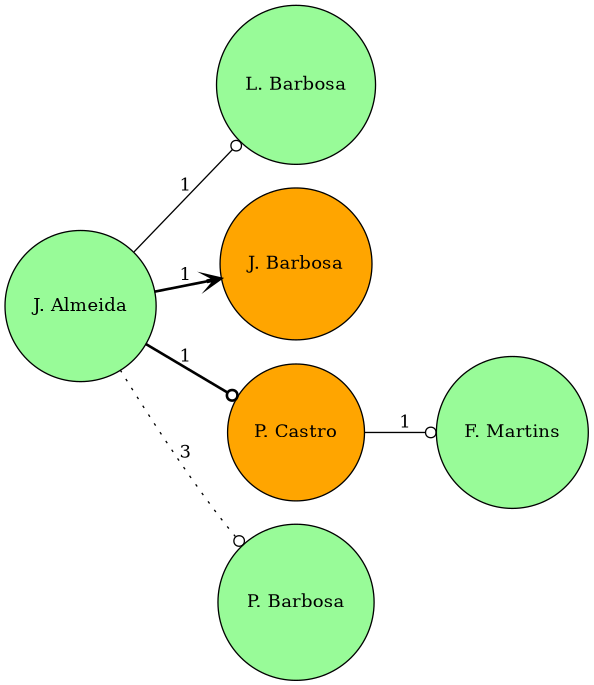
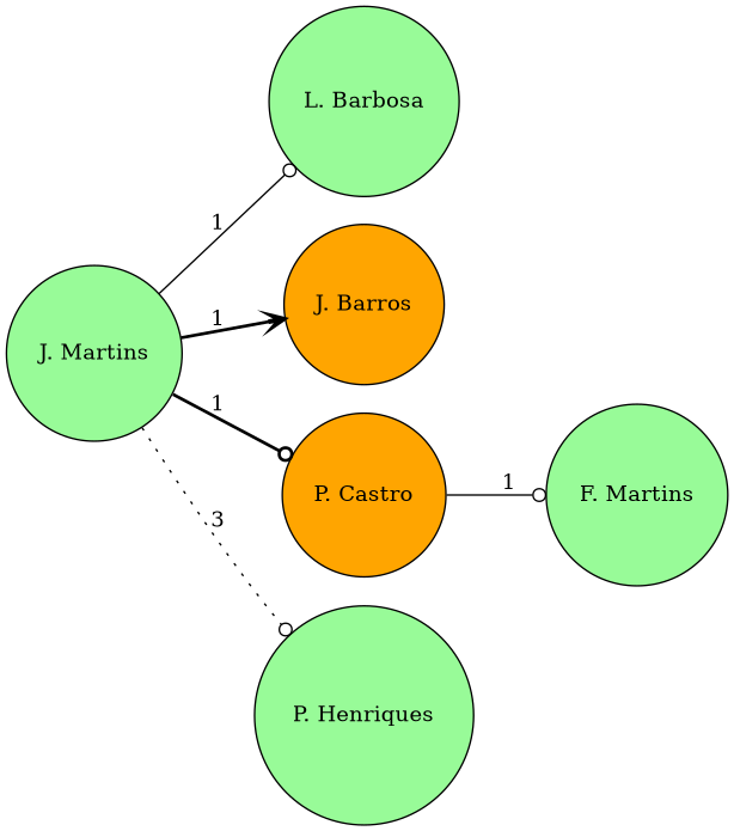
  digraph {
    rankdir=LR
    node [fillcolor=palegreen shape=circle style=filled]
    edge [arrowhead=odot style=solid]
-   "J. Almeida"
+   "J. Almeida" [label="J. Martins"]
    "L. Barbosa"
-   "J. Barros" [fillcolor=orange label="J. Barbosa"]
+   "J. Barros" [fillcolor=orange]
    "P. Castro" [fillcolor=orange]
-   "P. Henriques" [label="P. Barbosa"]
+   "P. Henriques"
    "F. Martins"
    "J. Almeida" -> "L. Barbosa" [label=1]
    "J. Almeida" -> "J. Barros" [arrowhead=vee label=1 style=bold]
    "J. Almeida" -> "P. Castro" [label=1 style=bold]
    "J. Almeida" -> "P. Henriques" [label=3 style=dotted]
    "P. Castro" -> "F. Martins" [label=1]
  }
